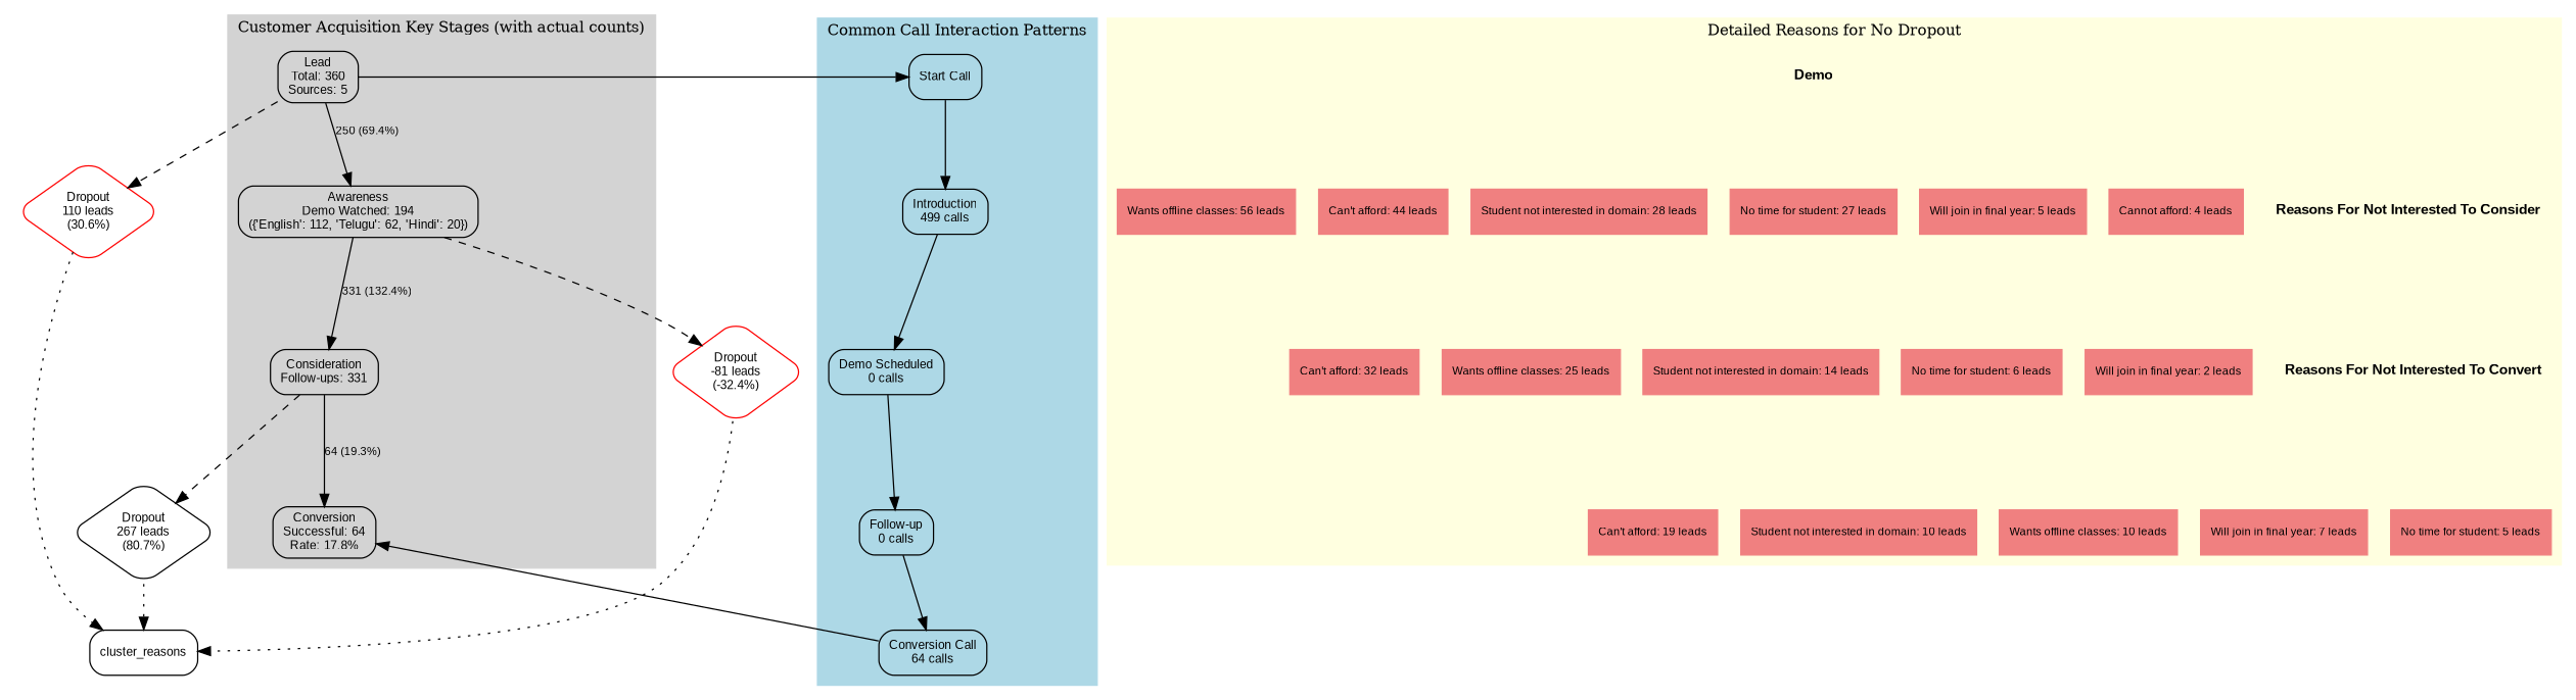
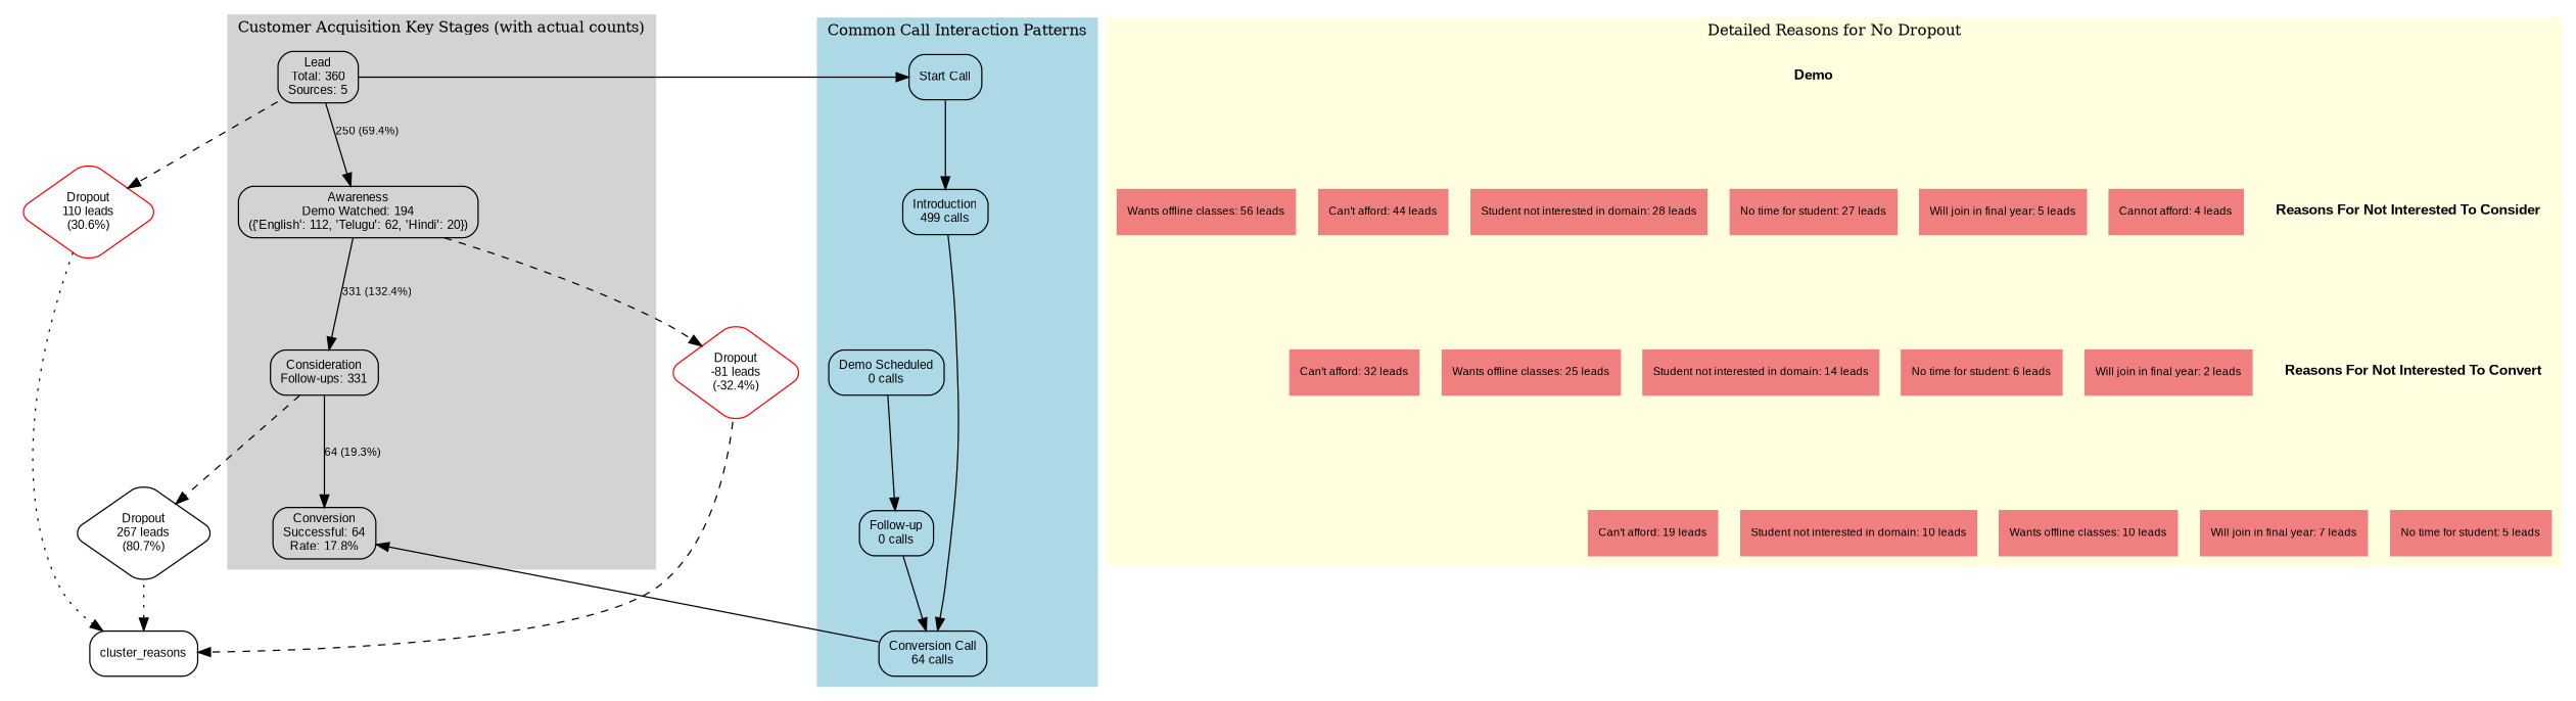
  digraph {
    compound=true
    rankdir=TB
    node [fontname=Arial fontsize=9 shape=box style=rounded color=lightcoral]
    edge [fontname=Arial fontsize=9 style=invis]
    n1 [fontsize=10 label="Lead\nTotal: 360\nSources: 5" color=""]
    n2 [fontsize=10 label="Awareness\nDemo Watched: 194\n({'English': 112, 'Telugu': 62, 'Hindi': 20})" color=""]
    n3 [fontsize=10 label="Consideration\nFollow-ups: 331" color=""]
    n4 [fontsize=10 label="Conversion\nSuccessful: 64\nRate: 17.8%" color=""]
    n5 [fontsize=11 label=<<B>Demo</B>> shape=plaintext color=""]
    n6 [label="Wants offline classes: 56 leads" style=filled]
    n7 [label="Can't afford: 44 leads" style=filled]
    n8 [label="Student not interested in domain: 28 leads" style=filled]
    n9 [label="No time for student: 27 leads" style=filled]
    n10 [label="Will join in final year: 5 leads" style=filled]
    n11 [label="Cannot afford: 4 leads" style=filled]
    n12 [fontsize=11 label=<<B>Reasons For Not Interested To Consider</B>> shape=plaintext color=""]
    n13 [label="Can't afford: 32 leads" style=filled]
    n14 [label="Wants offline classes: 25 leads" style=filled]
    n15 [label="Student not interested in domain: 14 leads" style=filled]
    n16 [label="No time for student: 6 leads" style=filled]
    n17 [label="Will join in final year: 2 leads" style=filled]
    n18 [fontsize=11 label=<<B>Reasons For Not Interested To Convert</B>> shape=plaintext color=""]
    n19 [label="Can't afford: 19 leads" style=filled]
    n20 [label="Student not interested in domain: 10 leads" style=filled]
    n21 [label="Wants offline classes: 10 leads" style=filled]
    n22 [label="Will join in final year: 7 leads" style=filled]
    n23 [label="No time for student: 5 leads" style=filled]
    n24 [fontsize=10 label="Start Call" color=""]
    n25 [fontsize=10 label="Introduction\n499 calls" color=""]
    n26 [fontsize=10 label="Demo Scheduled\n0 calls" color=""]
    n27 [fontsize=10 label="Follow-up\n0 calls" color=""]
    n28 [fontsize=10 label="Conversion Call\n64 calls" color=""]
    n29 [color=red fontsize=10 label="Dropout\n110 leads\n(30.6%)" shape=diamond]
    n30 [color=red fontsize=10 label="Dropout\n-81 leads\n(-32.4%)" shape=diamond]
    n31 [color=black fontsize=10 label="Dropout\n267 leads\n(80.7%)" shape=diamond]
    cluster_reasons [fontsize=10 color=""]
    subgraph cluster_1 {
      color=lightgrey
      fontsize=12
      label="Customer Acquisition Key Stages (with actual counts)"
      style=filled
      n1
      n2
      n3
      n4
    }
    subgraph cluster_2 {
      color=lightyellow
      fontsize=12
      label="Detailed Reasons for No Dropout"
      rank=same
      style=filled
      n5
      n6
      n7
      n8
      n9
      n10
      n11
      n12
      n13
      n14
      n15
      n16
      n17
      n18
      n19
      n20
      n21
      n22
      n23
    }
    subgraph cluster_3 {
      color=lightblue
      fontsize=12
      label="Common Call Interaction Patterns"
      style=filled
      n24
      n25
      n26
      n27
      n28
    }
    n1 -> n2 [label="250 (69.4%)" style=""]
    n1 -> n24 [constraint=false style=""]
    n1 -> n29 [style=dashed]
    n2 -> n3 [label="331 (132.4%)" style=""]
    n2 -> n30 [style=dashed]
    n3 -> n4 [label="64 (19.3%)" style=""]
    n3 -> n31 [style=dashed]
    n5 -> n6
    n5 -> n7
    n5 -> n8
    n5 -> n9
    n5 -> n10
    n5 -> n11
    n5 -> n12
    n12 -> n13
    n12 -> n14
    n12 -> n15
    n12 -> n16
    n12 -> n17
    n12 -> n18
    n18 -> n19
    n18 -> n20
    n18 -> n21
    n18 -> n22
    n18 -> n23
    n24 -> n25 [style=""]
-   n25 -> n26 [style=""]
+   n25 -> n28 [style=""]
    n26 -> n27 [style=""]
    n27 -> n28 [style=""]
    n28 -> n4 [constraint=false style=""]
    n29 -> cluster_reasons [style=dotted]
-   n30 -> cluster_reasons [style=dotted]
+   n30 -> cluster_reasons [style=dashed]
    n31 -> cluster_reasons [style=dotted]
  }
